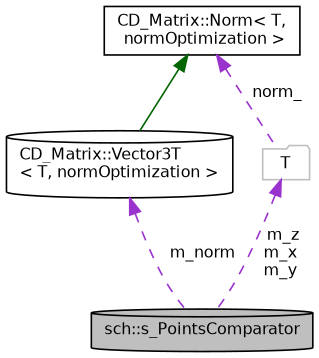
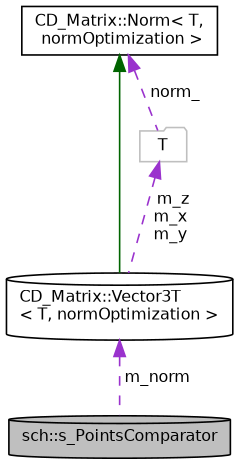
  digraph {
    node [color=black fillcolor=white fontname=Helvetica fontsize=10 shape=cylinder style=filled]
    edge [color=darkorchid3 dir=back fontname=Helvetica fontsize=10 labelfontname=Helvetica labelfontsize=10 style=dashed]
    n1 [fillcolor=grey75 fontcolor=black height=0.2 label="sch::s_PointsComparator" width=0.4]
    n2 [height=0.2 label="CD_Matrix::Vector3T\l\< T, normOptimization \>" width=0.4]
    n3 [height=0.2 label="CD_Matrix::Norm\< T,\l normOptimization \>" shape=box width=0.4]
    n4 [color=grey75 height=0.2 label=T shape=folder width=0.4]
    n2 -> n1 [label=" m_norm"]
    n3 -> n2 [color=darkgreen style=solid]
    n3 -> n4 [label=" norm_"]
-   n4 -> n1 [label=" m_z\nm_x\nm_y"]
+   n4 -> n2 [label=" m_z\nm_x\nm_y"]
  }
